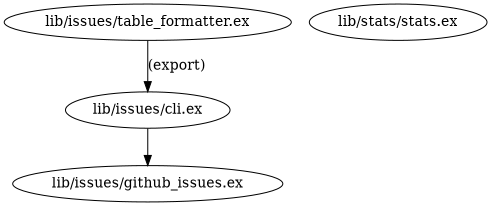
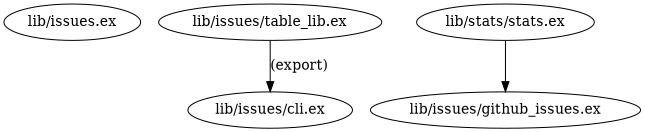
  digraph {
+   "lib/issues.ex"
    "lib/issues/cli.ex"
    "lib/issues/github_issues.ex"
-   "lib/issues/table_formatter.ex"
+   "lib/issues/table_formatter.ex" [label="lib/issues/table_lib.ex"]
    "lib/stats/stats.ex"
-   "lib/issues/cli.ex" -> "lib/issues/github_issues.ex"
+   "lib/stats/stats.ex" -> "lib/issues/github_issues.ex"
    "lib/issues/table_formatter.ex" -> "lib/issues/cli.ex" [label="(export)"]
  }
